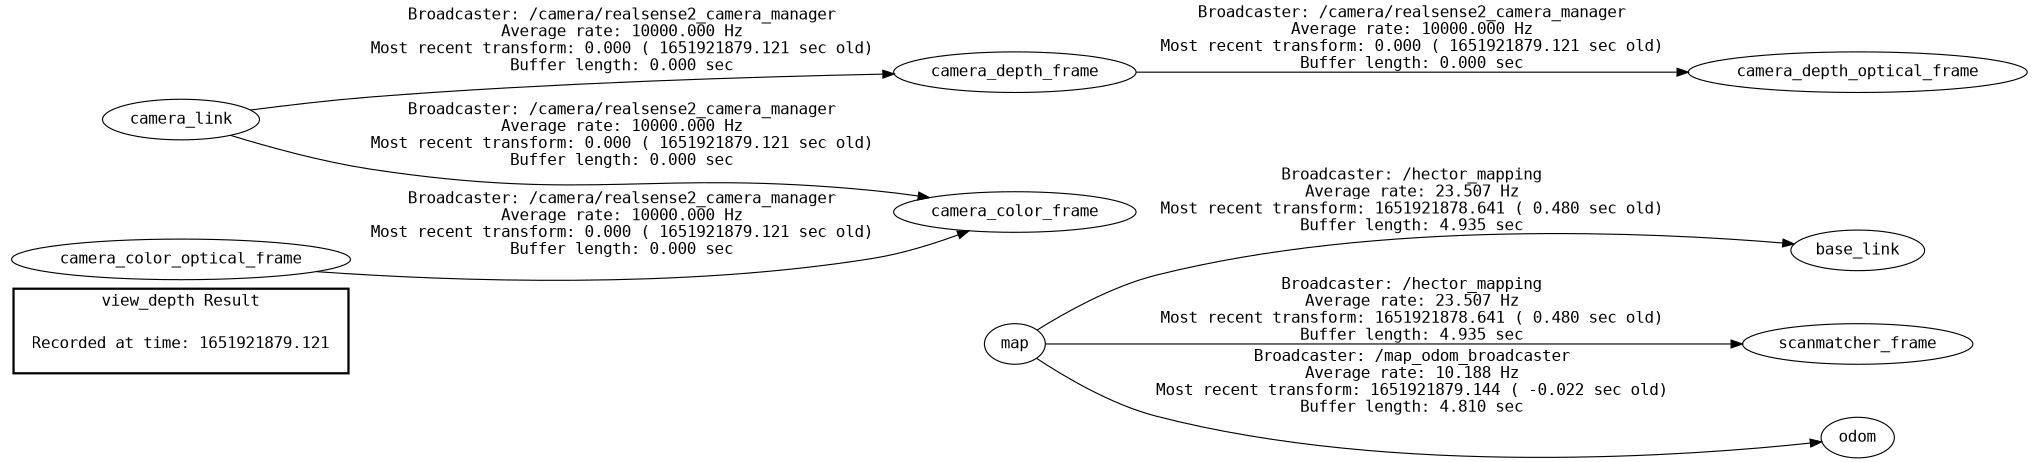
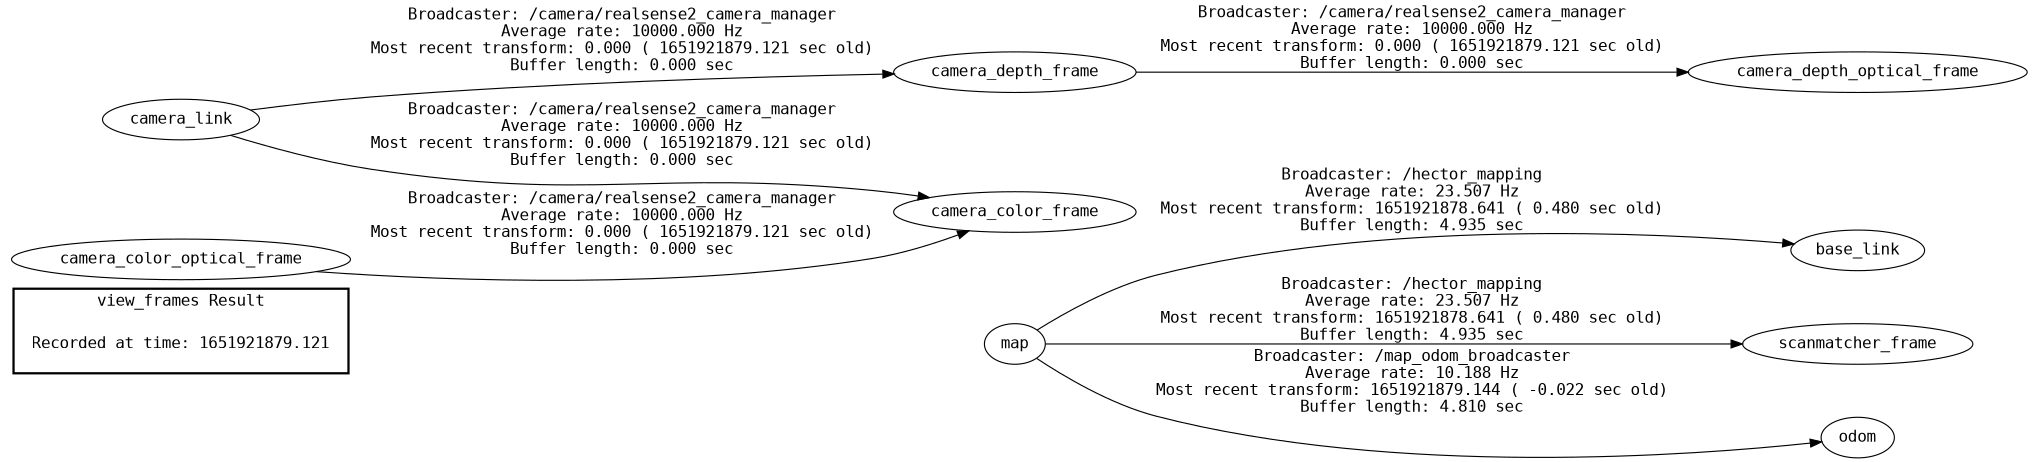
  digraph {
    fontname="DejaVu Sans Mono"
    rankdir=LR
    node [fontname="DejaVu Sans Mono"]
    edge [fontname="DejaVu Sans Mono"]
    "Recorded at time: 1651921879.121" [shape=plaintext]
    map
    camera_link
    camera_depth_frame
    camera_color_frame
    camera_depth_optical_frame
    base_link
    scanmatcher_frame
    odom
    camera_color_optical_frame
    subgraph cluster_1 {
      color=black
-     label="view_depth Result"
+     label="view_frames Result"
      style=bold
      "Recorded at time: 1651921879.121"
    }
    "Recorded at time: 1651921879.121" -> map [style=invis]
    map -> base_link [label="Broadcaster: /hector_mapping\nAverage rate: 23.507 Hz\nMost recent transform: 1651921878.641 ( 0.480 sec old)\nBuffer length: 4.935 sec\n"]
    map -> scanmatcher_frame [label="Broadcaster: /hector_mapping\nAverage rate: 23.507 Hz\nMost recent transform: 1651921878.641 ( 0.480 sec old)\nBuffer length: 4.935 sec\n"]
    map -> odom [label="Broadcaster: /map_odom_broadcaster\nAverage rate: 10.188 Hz\nMost recent transform: 1651921879.144 ( -0.022 sec old)\nBuffer length: 4.810 sec\n"]
    camera_link -> camera_depth_frame [label="Broadcaster: /camera/realsense2_camera_manager\nAverage rate: 10000.000 Hz\nMost recent transform: 0.000 ( 1651921879.121 sec old)\nBuffer length: 0.000 sec\n"]
    camera_link -> camera_color_frame [label="Broadcaster: /camera/realsense2_camera_manager\nAverage rate: 10000.000 Hz\nMost recent transform: 0.000 ( 1651921879.121 sec old)\nBuffer length: 0.000 sec\n"]
    camera_depth_frame -> camera_depth_optical_frame [label="Broadcaster: /camera/realsense2_camera_manager\nAverage rate: 10000.000 Hz\nMost recent transform: 0.000 ( 1651921879.121 sec old)\nBuffer length: 0.000 sec\n"]
    camera_color_optical_frame -> camera_color_frame [label="Broadcaster: /camera/realsense2_camera_manager\nAverage rate: 10000.000 Hz\nMost recent transform: 0.000 ( 1651921879.121 sec old)\nBuffer length: 0.000 sec\n"]
  }
